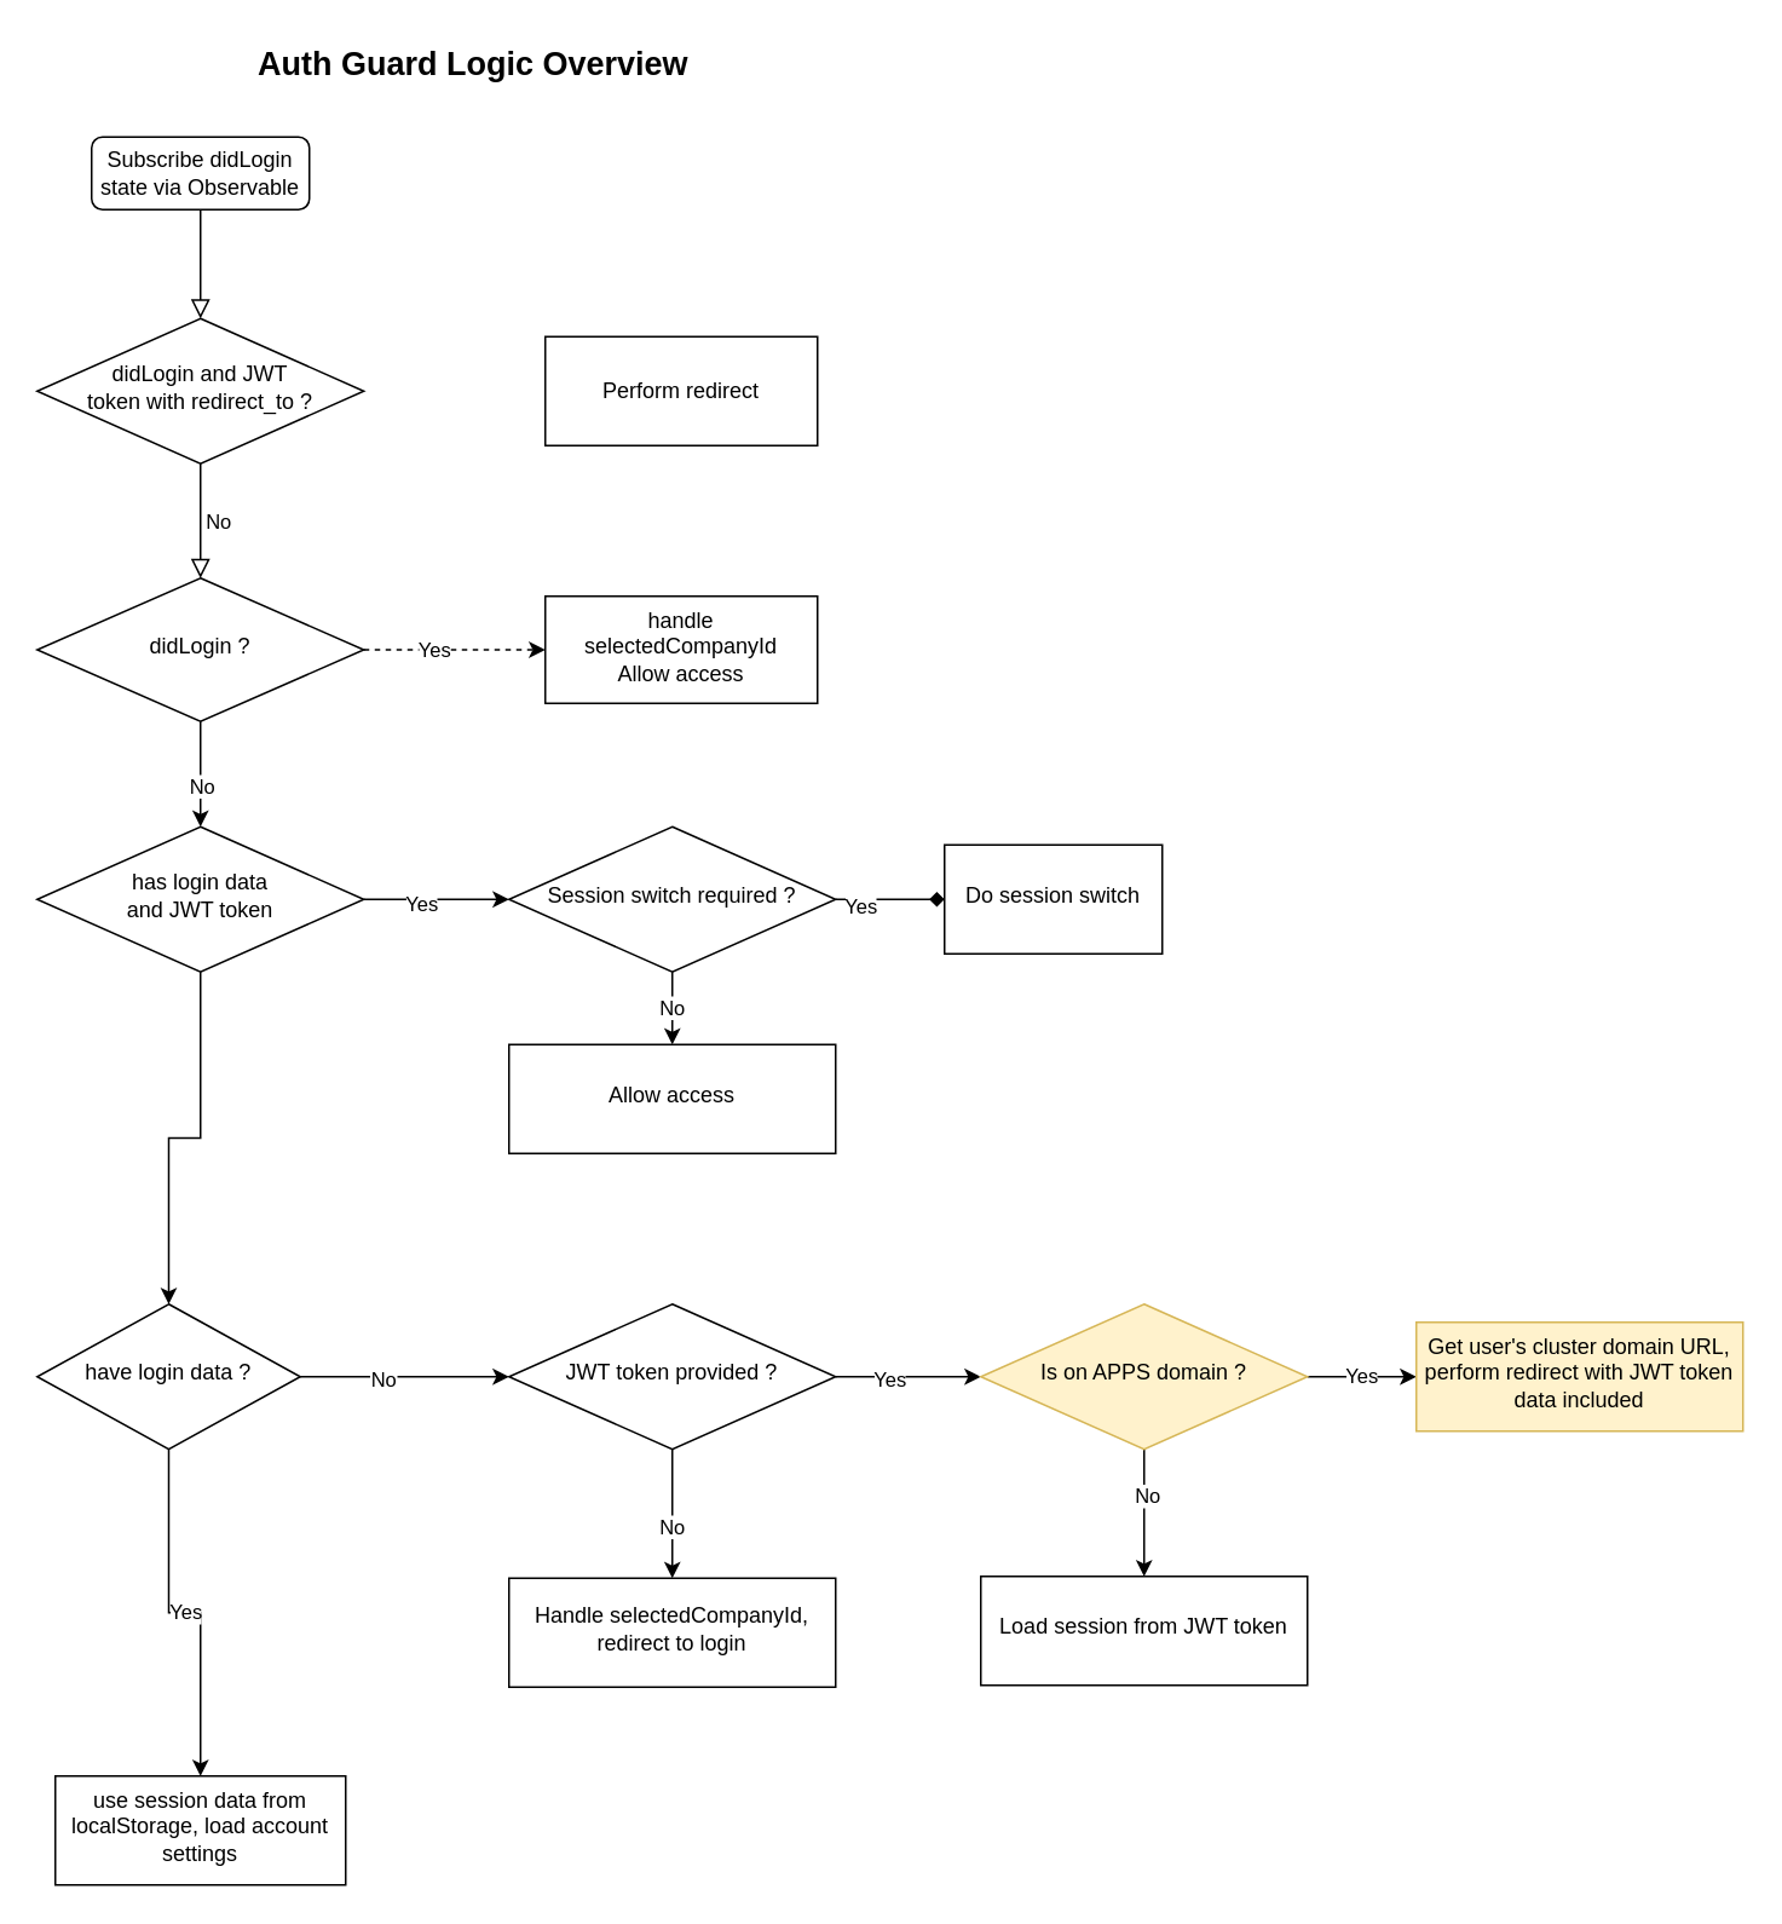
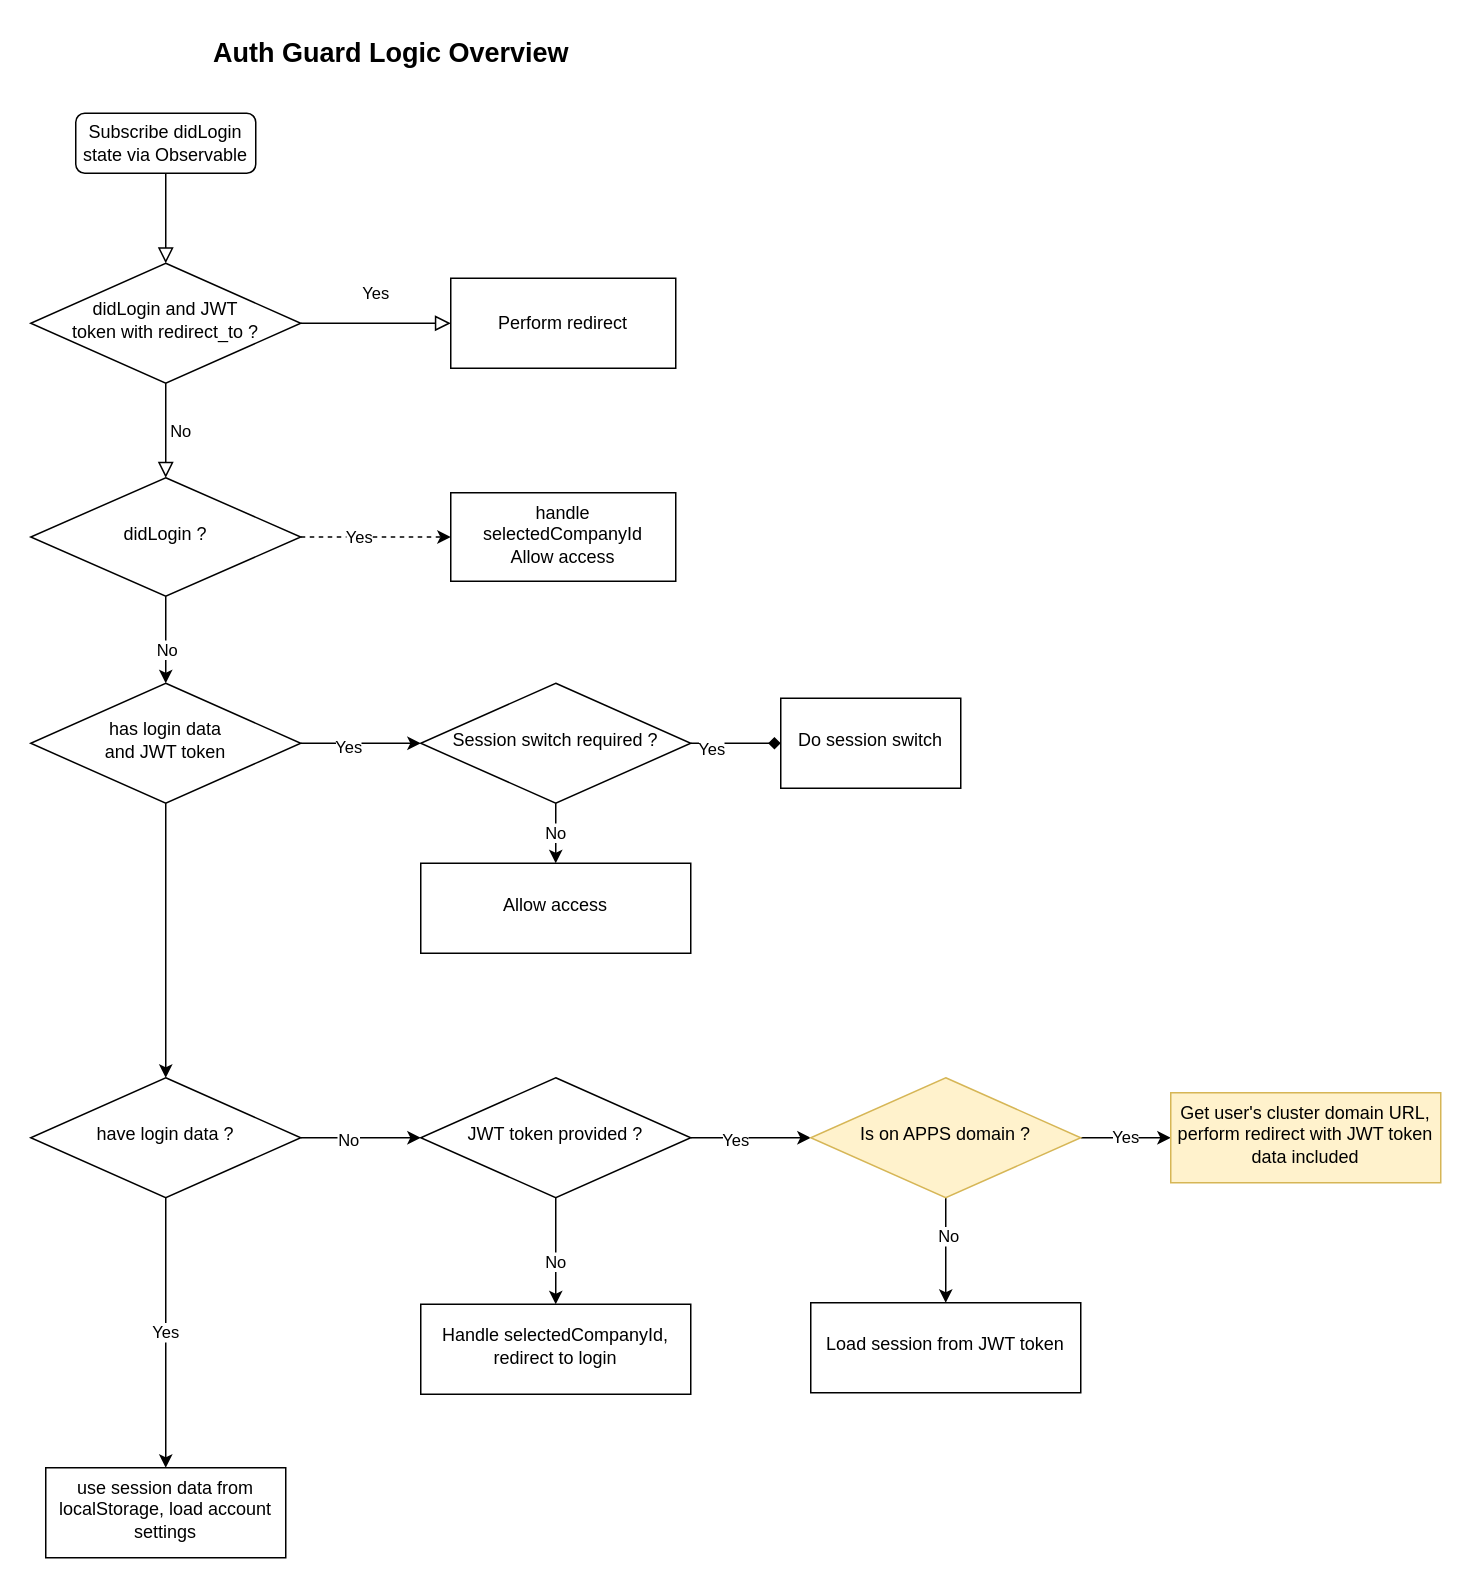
  <mxCell id="0" />
  <mxCell id="1" parent="0" />
  <mxCell id="2" value="" style="rounded=0;html=1;jettySize=auto;orthogonalLoop=1;fontSize=11;endArrow=block;endFill=0;endSize=8;strokeWidth=1;shadow=0;labelBackgroundColor=none;edgeStyle=orthogonalEdgeStyle;" parent="1" source="3" target="6" edge="1"><mxGeometry relative="1" as="geometry" /></mxCell>
  <mxCell id="3" value="Subscribe didLogin state via Observable" style="rounded=1;whiteSpace=wrap;html=1;fontSize=12;glass=0;strokeWidth=1;shadow=0;" parent="1" vertex="1"><mxGeometry x="50" y="75" width="120" height="40" as="geometry" /></mxCell>
+ <mxCell id="4" value="Yes" style="rounded=0;html=1;jettySize=auto;orthogonalLoop=1;fontSize=11;endArrow=block;endFill=0;endSize=8;strokeWidth=1;shadow=0;labelBackgroundColor=none;edgeStyle=orthogonalEdgeStyle;" parent="1" source="6" target="12" edge="1"><mxGeometry y="20" relative="1" as="geometry"><mxPoint as="offset" /><mxPoint x="270" y="215" as="targetPoint" /></mxGeometry></mxCell>
  <mxCell id="5" value="No" style="edgeStyle=orthogonalEdgeStyle;rounded=0;html=1;jettySize=auto;orthogonalLoop=1;fontSize=11;endArrow=block;endFill=0;endSize=8;strokeWidth=1;shadow=0;labelBackgroundColor=none;entryX=0.5;entryY=0;entryDx=0;entryDy=0;" parent="1" source="6" target="11" edge="1"><mxGeometry y="10" relative="1" as="geometry"><mxPoint as="offset" /><mxPoint x="110" y="355" as="targetPoint" /></mxGeometry></mxCell>
  <mxCell id="6" value="&lt;div&gt;didLogin and JWT&lt;/div&gt;&lt;div&gt;token with redirect_to ?&lt;/div&gt;" style="rhombus;whiteSpace=wrap;html=1;shadow=0;fontFamily=Helvetica;fontSize=12;align=center;strokeWidth=1;spacing=6;spacingTop=-4;" parent="1" vertex="1"><mxGeometry x="20" y="175" width="180" height="80" as="geometry" /></mxCell>
  <mxCell id="7" value="" style="edgeStyle=orthogonalEdgeStyle;rounded=0;orthogonalLoop=1;jettySize=auto;html=1;dashed=1;" edge="1" parent="1" source="11" target="13"><mxGeometry relative="1" as="geometry" /></mxCell>
  <mxCell id="8" value="Yes" style="edgeLabel;html=1;align=center;verticalAlign=middle;resizable=0;points=[];" vertex="1" connectable="0" parent="7"><mxGeometry x="-0.231" relative="1" as="geometry"><mxPoint as="offset" /></mxGeometry></mxCell>
  <mxCell id="9" value="" style="edgeStyle=orthogonalEdgeStyle;rounded=0;orthogonalLoop=1;jettySize=auto;html=1;" edge="1" parent="1" source="11" target="17"><mxGeometry relative="1" as="geometry" /></mxCell>
  <mxCell id="10" value="No" style="edgeLabel;html=1;align=center;verticalAlign=middle;resizable=0;points=[];" vertex="1" connectable="0" parent="9"><mxGeometry x="0.192" relative="1" as="geometry"><mxPoint as="offset" /></mxGeometry></mxCell>
  <mxCell id="11" value="didLogin ?" style="rhombus;whiteSpace=wrap;html=1;shadow=0;fontFamily=Helvetica;fontSize=12;align=center;strokeWidth=1;spacing=6;spacingTop=-4;" vertex="1" parent="1"><mxGeometry x="20" y="318" width="180" height="79" as="geometry" /></mxCell>
  <mxCell id="12" value="Perform redirect" style="rounded=0;whiteSpace=wrap;html=1;" vertex="1" parent="1"><mxGeometry x="300" y="185" width="150" height="60" as="geometry" /></mxCell>
  <mxCell id="13" value="&lt;div&gt;handle selectedCompanyId&lt;/div&gt;&lt;div&gt;Allow access&lt;br&gt;&lt;/div&gt;" style="whiteSpace=wrap;html=1;shadow=0;strokeWidth=1;spacing=6;spacingTop=-4;" vertex="1" parent="1"><mxGeometry x="300" y="328" width="150" height="59" as="geometry" /></mxCell>
  <mxCell id="14" value="" style="edgeStyle=orthogonalEdgeStyle;rounded=0;orthogonalLoop=1;jettySize=auto;html=1;" edge="1" parent="1" source="17" target="21"><mxGeometry relative="1" as="geometry" /></mxCell>
  <mxCell id="15" value="" style="edgeStyle=orthogonalEdgeStyle;rounded=0;orthogonalLoop=1;jettySize=auto;html=1;entryX=0;entryY=0.5;entryDx=0;entryDy=0;" edge="1" parent="1" source="17" target="26"><mxGeometry relative="1" as="geometry"><mxPoint x="280" y="495" as="targetPoint" /></mxGeometry></mxCell>
  <mxCell id="16" value="Yes" style="edgeLabel;html=1;align=center;verticalAlign=middle;resizable=0;points=[];" vertex="1" connectable="0" parent="15"><mxGeometry x="-0.233" y="-2" relative="1" as="geometry"><mxPoint as="offset" /></mxGeometry></mxCell>
  <mxCell id="17" value="&lt;div&gt;has login data&lt;/div&gt;&lt;div&gt;and JWT token&lt;/div&gt;" style="rhombus;whiteSpace=wrap;html=1;shadow=0;fontFamily=Helvetica;fontSize=12;align=center;strokeWidth=1;spacing=6;spacingTop=-4;" vertex="1" parent="1"><mxGeometry x="20" y="455" width="180" height="80" as="geometry" /></mxCell>
  <mxCell id="18" value="" style="edgeStyle=orthogonalEdgeStyle;rounded=0;orthogonalLoop=1;jettySize=auto;html=1;" edge="1" parent="1" source="21" target="32"><mxGeometry relative="1" as="geometry" /></mxCell>
  <mxCell id="19" value="No" style="edgeLabel;html=1;align=center;verticalAlign=middle;resizable=0;points=[];" vertex="1" connectable="0" parent="18"><mxGeometry x="-0.225" y="-1" relative="1" as="geometry"><mxPoint as="offset" /></mxGeometry></mxCell>
  <mxCell id="20" value="Yes" style="edgeStyle=orthogonalEdgeStyle;rounded=0;orthogonalLoop=1;jettySize=auto;html=1;" edge="1" parent="1" source="21" target="40"><mxGeometry relative="1" as="geometry" /></mxCell>
- <mxCell id="21" value="have login data ?" style="rhombus;whiteSpace=wrap;html=1;shadow=0;fontFamily=Helvetica;fontSize=12;align=center;strokeWidth=1;spacing=6;spacingTop=-4;" vertex="1" parent="1"><mxGeometry x="20" y="718" width="145" height="80" as="geometry" /></mxCell>
+ <mxCell id="21" value="have login data ?" style="rhombus;whiteSpace=wrap;html=1;shadow=0;fontFamily=Helvetica;fontSize=12;align=center;strokeWidth=1;spacing=6;spacingTop=-4;" vertex="1" parent="1"><mxGeometry x="20" y="718" width="180" height="80" as="geometry" /></mxCell>
  <mxCell id="22" value="No" style="edgeStyle=orthogonalEdgeStyle;rounded=0;orthogonalLoop=1;jettySize=auto;html=1;" edge="1" parent="1" target="23"><mxGeometry relative="1" as="geometry"><mxPoint x="370" y="535" as="sourcePoint" /><Array as="points"><mxPoint x="370" y="575" /></Array></mxGeometry></mxCell>
  <mxCell id="23" value="Allow access" style="whiteSpace=wrap;html=1;shadow=0;strokeWidth=1;spacing=6;spacingTop=-4;" vertex="1" parent="1"><mxGeometry x="280" y="575" width="180" height="60" as="geometry" /></mxCell>
  <mxCell id="24" value="" style="edgeStyle=orthogonalEdgeStyle;rounded=0;orthogonalLoop=1;jettySize=auto;html=1;endArrow=diamond;" edge="1" parent="1" source="26" target="27"><mxGeometry relative="1" as="geometry" /></mxCell>
  <mxCell id="25" value="Yes" style="edgeLabel;html=1;align=center;verticalAlign=middle;resizable=0;points=[];" vertex="1" connectable="0" parent="24"><mxGeometry x="-0.576" y="-3" relative="1" as="geometry"><mxPoint as="offset" /></mxGeometry></mxCell>
  <mxCell id="26" value="Session switch required ?" style="rhombus;whiteSpace=wrap;html=1;shadow=0;fontFamily=Helvetica;fontSize=12;align=center;strokeWidth=1;spacing=6;spacingTop=-4;" vertex="1" parent="1"><mxGeometry x="280" y="455" width="180" height="80" as="geometry" /></mxCell>
  <mxCell id="27" value="Do session switch" style="whiteSpace=wrap;html=1;shadow=0;strokeWidth=1;spacing=6;spacingTop=-4;" vertex="1" parent="1"><mxGeometry x="520" y="465" width="120" height="60" as="geometry" /></mxCell>
  <mxCell id="28" value="" style="edgeStyle=orthogonalEdgeStyle;rounded=0;orthogonalLoop=1;jettySize=auto;html=1;" edge="1" parent="1" source="32" target="33"><mxGeometry relative="1" as="geometry" /></mxCell>
  <mxCell id="29" value="No" style="edgeLabel;html=1;align=center;verticalAlign=middle;resizable=0;points=[];" vertex="1" connectable="0" parent="28"><mxGeometry x="0.185" y="-1" relative="1" as="geometry"><mxPoint as="offset" /></mxGeometry></mxCell>
  <mxCell id="30" value="" style="edgeStyle=orthogonalEdgeStyle;rounded=0;orthogonalLoop=1;jettySize=auto;html=1;" edge="1" parent="1" source="32" target="37"><mxGeometry relative="1" as="geometry" /></mxCell>
  <mxCell id="31" value="Yes" style="edgeLabel;html=1;align=center;verticalAlign=middle;resizable=0;points=[];" vertex="1" connectable="0" parent="30"><mxGeometry x="-0.275" y="-1" relative="1" as="geometry"><mxPoint as="offset" /></mxGeometry></mxCell>
  <mxCell id="32" value="JWT token provided ?" style="rhombus;whiteSpace=wrap;html=1;shadow=0;fontFamily=Helvetica;fontSize=12;align=center;strokeWidth=1;spacing=6;spacingTop=-4;" vertex="1" parent="1"><mxGeometry x="280" y="718" width="180" height="80" as="geometry" /></mxCell>
  <mxCell id="33" value="&lt;div&gt;Handle selectedCompanyId,&lt;/div&gt;&lt;div&gt;redirect to login&lt;br&gt;&lt;/div&gt;" style="whiteSpace=wrap;html=1;shadow=0;strokeWidth=1;spacing=6;spacingTop=-4;" vertex="1" parent="1"><mxGeometry x="280" y="869" width="180" height="60" as="geometry" /></mxCell>
  <mxCell id="34" value="" style="edgeStyle=orthogonalEdgeStyle;rounded=0;orthogonalLoop=1;jettySize=auto;html=1;" edge="1" parent="1" source="37" target="38"><mxGeometry relative="1" as="geometry" /></mxCell>
  <mxCell id="35" value="No" style="edgeLabel;html=1;align=center;verticalAlign=middle;resizable=0;points=[];" vertex="1" connectable="0" parent="34"><mxGeometry x="-0.295" y="1" relative="1" as="geometry"><mxPoint as="offset" /></mxGeometry></mxCell>
  <mxCell id="36" value="Yes" style="edgeStyle=orthogonalEdgeStyle;rounded=0;orthogonalLoop=1;jettySize=auto;html=1;" edge="1" parent="1" source="37" target="39"><mxGeometry relative="1" as="geometry" /></mxCell>
  <mxCell id="37" value="Is on APPS domain ?" style="rhombus;whiteSpace=wrap;html=1;shadow=0;fontFamily=Helvetica;fontSize=12;align=center;strokeWidth=1;spacing=6;spacingTop=-4;fillColor=#fff2cc;strokeColor=#d6b656;" vertex="1" parent="1"><mxGeometry x="540" y="718" width="180" height="80" as="geometry" /></mxCell>
  <mxCell id="38" value="Load session from JWT token" style="whiteSpace=wrap;html=1;shadow=0;strokeWidth=1;spacing=6;spacingTop=-4;" vertex="1" parent="1"><mxGeometry x="540" y="868" width="180" height="60" as="geometry" /></mxCell>
  <mxCell id="39" value="&lt;div&gt;Get user's cluster domain URL,&lt;/div&gt;&lt;div&gt;perform redirect with JWT token data included&lt;br&gt;&lt;/div&gt;" style="whiteSpace=wrap;html=1;shadow=0;strokeWidth=1;spacing=6;spacingTop=-4;fillColor=#fff2cc;strokeColor=#d6b656;" vertex="1" parent="1"><mxGeometry x="780" y="728" width="180" height="60" as="geometry" /></mxCell>
  <mxCell id="40" value="use session data from localStorage, load account settings" style="whiteSpace=wrap;html=1;shadow=0;strokeWidth=1;spacing=6;spacingTop=-4;" vertex="1" parent="1"><mxGeometry x="30" y="978" width="160" height="60" as="geometry" /></mxCell>
  <mxCell id="41" value="Auth Guard Logic Overview" style="text;html=1;align=center;verticalAlign=middle;resizable=0;points=[];autosize=1;fontSize=18;fontStyle=1" vertex="1" parent="1"><mxGeometry x="135" y="20" width="250" height="30" as="geometry" /></mxCell>
